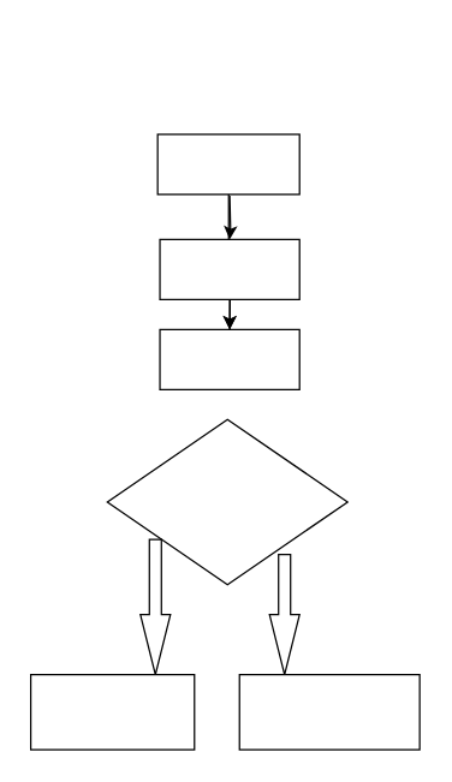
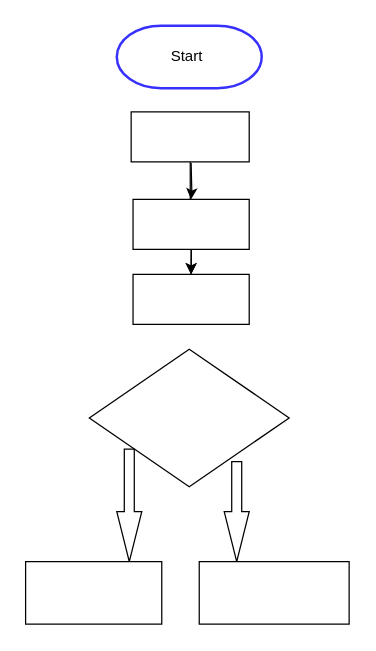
  <mxCell id="0" />
  <mxCell id="1" parent="0" />
+ <mxCell id="2" value="Start&amp;nbsp;" style="strokeWidth=2;html=1;shape=mxgraph.flowchart.terminator;whiteSpace=wrap;strokeColor=#3730FF;shadow=0;" vertex="1" parent="1"><mxGeometry x="93" y="20" width="116" height="50" as="geometry" /></mxCell>
  <mxCell id="3" style="edgeStyle=orthogonalEdgeStyle;rounded=0;orthogonalLoop=1;jettySize=auto;html=1;" edge="1" parent="1" source="4"><mxGeometry relative="1" as="geometry"><mxPoint x="152.5" y="219" as="targetPoint" /></mxGeometry></mxCell>
  <mxCell id="4" value="" style="verticalLabelPosition=bottom;verticalAlign=top;html=1;shape=mxgraph.basic.rect;fillColor2=none;strokeWidth=1;size=20;indent=5;" vertex="1" parent="1"><mxGeometry x="104.5" y="89" width="94.5" height="40" as="geometry" /></mxCell>
  <mxCell id="5" value="" style="edgeStyle=orthogonalEdgeStyle;rounded=0;orthogonalLoop=1;jettySize=auto;html=1;" edge="1" parent="1" target="7"><mxGeometry relative="1" as="geometry"><mxPoint x="152.5" y="130" as="sourcePoint" /><mxPoint x="152.5" y="181" as="targetPoint" /></mxGeometry></mxCell>
  <mxCell id="6" value="" style="edgeStyle=orthogonalEdgeStyle;rounded=0;orthogonalLoop=1;jettySize=auto;html=1;" edge="1" parent="1" source="7" target="8"><mxGeometry relative="1" as="geometry" /></mxCell>
  <mxCell id="7" value="" style="verticalLabelPosition=bottom;verticalAlign=top;html=1;shape=mxgraph.basic.rect;fillColor2=none;strokeWidth=1;size=20;indent=5;" vertex="1" parent="1"><mxGeometry x="106" y="159" width="93" height="40" as="geometry" /></mxCell>
  <mxCell id="8" value="" style="verticalLabelPosition=bottom;verticalAlign=top;html=1;shape=mxgraph.basic.rect;fillColor2=none;strokeWidth=1;size=20;indent=5;" vertex="1" parent="1"><mxGeometry x="106" y="219" width="93" height="40" as="geometry" /></mxCell>
  <mxCell id="9" value="" style="rhombus;whiteSpace=wrap;html=1;verticalAlign=top;strokeWidth=1;" vertex="1" parent="1"><mxGeometry x="71" y="279" width="160" height="110" as="geometry" /></mxCell>
  <mxCell id="10" value="" style="html=1;shadow=0;dashed=0;align=center;verticalAlign=middle;shape=mxgraph.arrows2.arrow;dy=0.6;dx=40;direction=south;notch=0;" vertex="1" parent="1"><mxGeometry x="93" y="359" width="20" height="90" as="geometry" /></mxCell>
  <mxCell id="11" value="" style="html=1;shadow=0;dashed=0;align=center;verticalAlign=middle;shape=mxgraph.arrows2.arrow;dy=0.6;dx=40;direction=south;notch=0;" vertex="1" parent="1"><mxGeometry x="179" y="369" width="20" height="80" as="geometry" /></mxCell>
  <mxCell id="12" value="" style="verticalLabelPosition=bottom;verticalAlign=top;html=1;shape=mxgraph.basic.rect;fillColor2=none;strokeWidth=1;size=20;indent=5;" vertex="1" parent="1"><mxGeometry x="159" y="449" width="120" height="50" as="geometry" /></mxCell>
  <mxCell id="13" value="" style="verticalLabelPosition=bottom;verticalAlign=top;html=1;shape=mxgraph.basic.rect;fillColor2=none;strokeWidth=1;size=20;indent=5;" vertex="1" parent="1"><mxGeometry x="20" y="449" width="109" height="50" as="geometry" /></mxCell>
